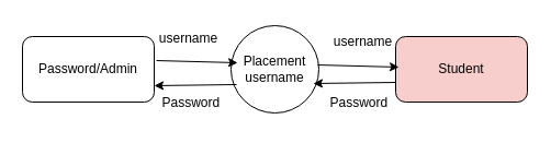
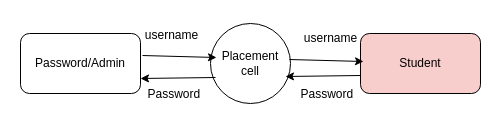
  <mxCell id="0" />
  <mxCell id="1" parent="0" />
  <mxCell id="2" value="Password/Admin" style="rounded=1;whiteSpace=wrap;html=1;" parent="1" vertex="1"><mxGeometry x="20" y="33" width="120" height="60" as="geometry" /></mxCell>
- <mxCell id="3" value="Placement username" style="ellipse;whiteSpace=wrap;html=1;aspect=fixed;" parent="1" vertex="1"><mxGeometry x="210" y="23" width="80" height="80" as="geometry" /></mxCell>
+ <mxCell id="3" value="Placement cell" style="ellipse;whiteSpace=wrap;html=1;aspect=fixed;" parent="1" vertex="1"><mxGeometry x="210" y="23" width="80" height="80" as="geometry" /></mxCell>
  <mxCell id="4" value="Student" style="rounded=1;whiteSpace=wrap;html=1;fillColor=#f8cecc;" parent="1" vertex="1"><mxGeometry x="360" y="33" width="120" height="60" as="geometry" /></mxCell>
  <mxCell id="5" value="" style="endArrow=classic;html=1;rounded=0;entryX=0.075;entryY=0.425;entryDx=0;entryDy=0;entryPerimeter=0;exitX=1.017;exitY=0.367;exitDx=0;exitDy=0;exitPerimeter=0;" parent="1" source="2" target="3" edge="1"><mxGeometry width="50" height="50" relative="1" as="geometry"><mxPoint x="170" y="23" as="sourcePoint" /><mxPoint x="220" y="-27" as="targetPoint" /></mxGeometry></mxCell>
  <mxCell id="6" value="" style="endArrow=classic;html=1;rounded=0;entryX=0.075;entryY=0.425;entryDx=0;entryDy=0;entryPerimeter=0;exitX=1.017;exitY=0.367;exitDx=0;exitDy=0;exitPerimeter=0;" parent="1" edge="1"><mxGeometry width="50" height="50" relative="1" as="geometry"><mxPoint x="289.04" y="59.02" as="sourcePoint" /><mxPoint x="363" y="61" as="targetPoint" /></mxGeometry></mxCell>
  <mxCell id="7" value="" style="endArrow=classic;html=1;rounded=0;entryX=1;entryY=0.75;entryDx=0;entryDy=0;exitX=0.063;exitY=0.675;exitDx=0;exitDy=0;exitPerimeter=0;" parent="1" source="3" target="2" edge="1"><mxGeometry width="50" height="50" relative="1" as="geometry"><mxPoint x="160" y="253" as="sourcePoint" /><mxPoint x="210" y="203" as="targetPoint" /></mxGeometry></mxCell>
  <mxCell id="8" value="" style="endArrow=classic;html=1;rounded=0;entryX=1;entryY=0.75;entryDx=0;entryDy=0;exitX=0.063;exitY=0.675;exitDx=0;exitDy=0;exitPerimeter=0;" parent="1" edge="1"><mxGeometry width="50" height="50" relative="1" as="geometry"><mxPoint x="360.04" y="75" as="sourcePoint" /><mxPoint x="285" y="76" as="targetPoint" /></mxGeometry></mxCell>
  <mxCell id="9" value="username" style="text;html=1;align=center;verticalAlign=middle;resizable=0;points=[];autosize=1;strokeColor=none;fillColor=none;" parent="1" vertex="1"><mxGeometry x="131" y="20" width="80" height="30" as="geometry" /></mxCell>
  <mxCell id="10" value="username" style="text;html=1;align=center;verticalAlign=middle;resizable=0;points=[];autosize=1;strokeColor=none;fillColor=none;" parent="1" vertex="1"><mxGeometry x="290" y="23" width="80" height="30" as="geometry" /></mxCell>
  <mxCell id="11" value="Password&lt;span style=&quot;white-space: pre;&quot;&gt;&#09;&lt;/span&gt;" style="text;html=1;align=center;verticalAlign=middle;resizable=0;points=[];autosize=1;strokeColor=none;fillColor=none;" parent="1" vertex="1"><mxGeometry x="137" y="79" width="100" height="30" as="geometry" /></mxCell>
  <mxCell id="12" value="Password&lt;span style=&quot;white-space: pre;&quot;&gt;&#09;&lt;/span&gt;" style="text;html=1;align=center;verticalAlign=middle;resizable=0;points=[];autosize=1;strokeColor=none;fillColor=none;" parent="1" vertex="1"><mxGeometry x="290" y="79" width="100" height="30" as="geometry" /></mxCell>
